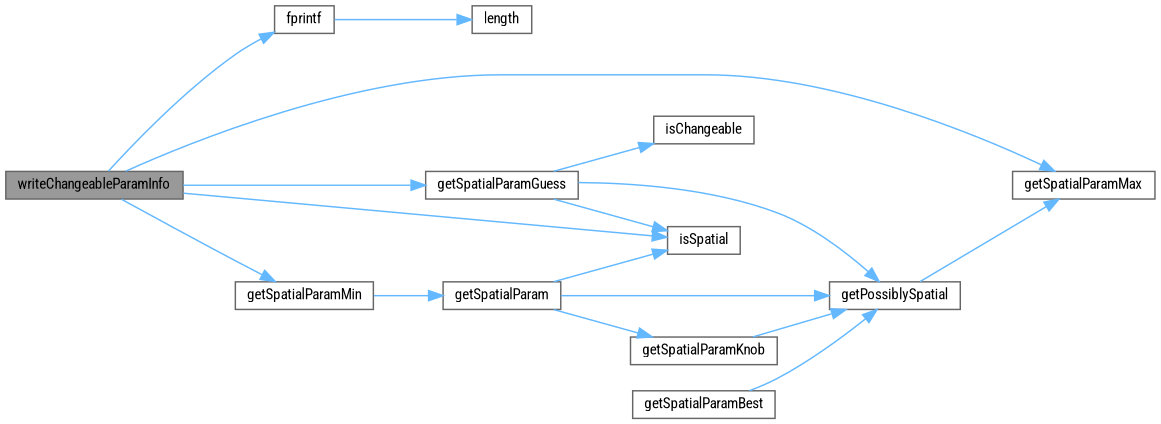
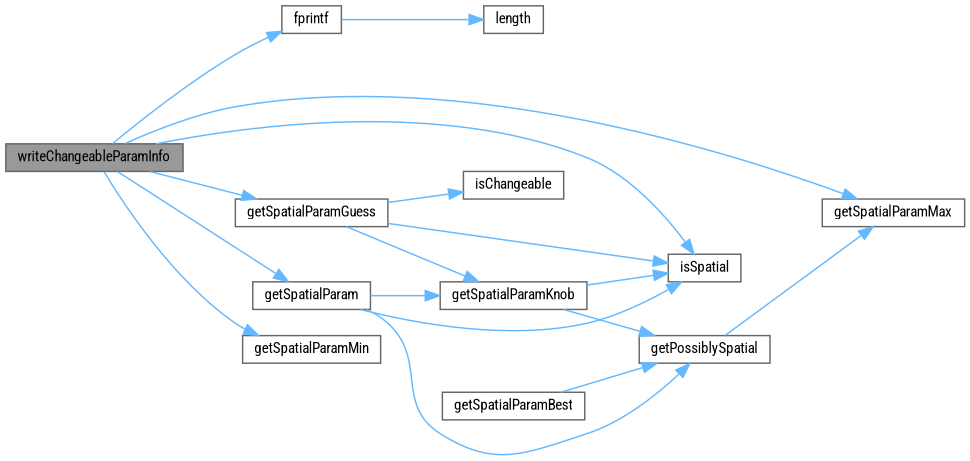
  digraph {
    fontname="Roboto Condensed"
    rankdir=LR
    node [color=grey40 fillcolor=white fontname="Roboto Condensed" fontsize=10 shape=box style=filled]
    edge [color=steelblue1 fontname="Roboto Condensed" fontsize=10 labelfontname=Helvetica labelfontsize=10 style=solid]
    n1 [color=gray40 fillcolor=grey60 fontcolor=black height=0.2 label=writeChangeableParamInfo width=0.4]
    n2 [height=0.2 label=fprintf width=0.4]
    n3 [height=0.2 label=getSpatialParam width=0.4]
    n4 [height=0.2 label=isSpatial width=0.4]
    n5 [height=0.2 label=getSpatialParamGuess width=0.4]
    n6 [height=0.2 label=getSpatialParamMax width=0.4]
    n7 [height=0.2 label=getSpatialParamMin width=0.4]
    n8 [height=0.2 label=length width=0.4]
    n9 [height=0.2 label=getSpatialParamKnob width=0.4]
    n10 [height=0.2 label=getPossiblySpatial width=0.4]
    n11 [height=0.2 label=getSpatialParamBest width=0.4]
    n12 [height=0.2 label=isChangeable width=0.4]
    n1 -> n2
-   n7 -> n3
+   n1 -> n3
    n1 -> n4
    n1 -> n5
    n1 -> n6
    n1 -> n7
    n2 -> n8
    n3 -> n4
    n3 -> n9
    n3 -> n10
    n5 -> n4
-   n5 -> n10
+   n5 -> n9
    n5 -> n12
+   n9 -> n4
    n9 -> n10
    n10 -> n6
    n11 -> n10
  }
